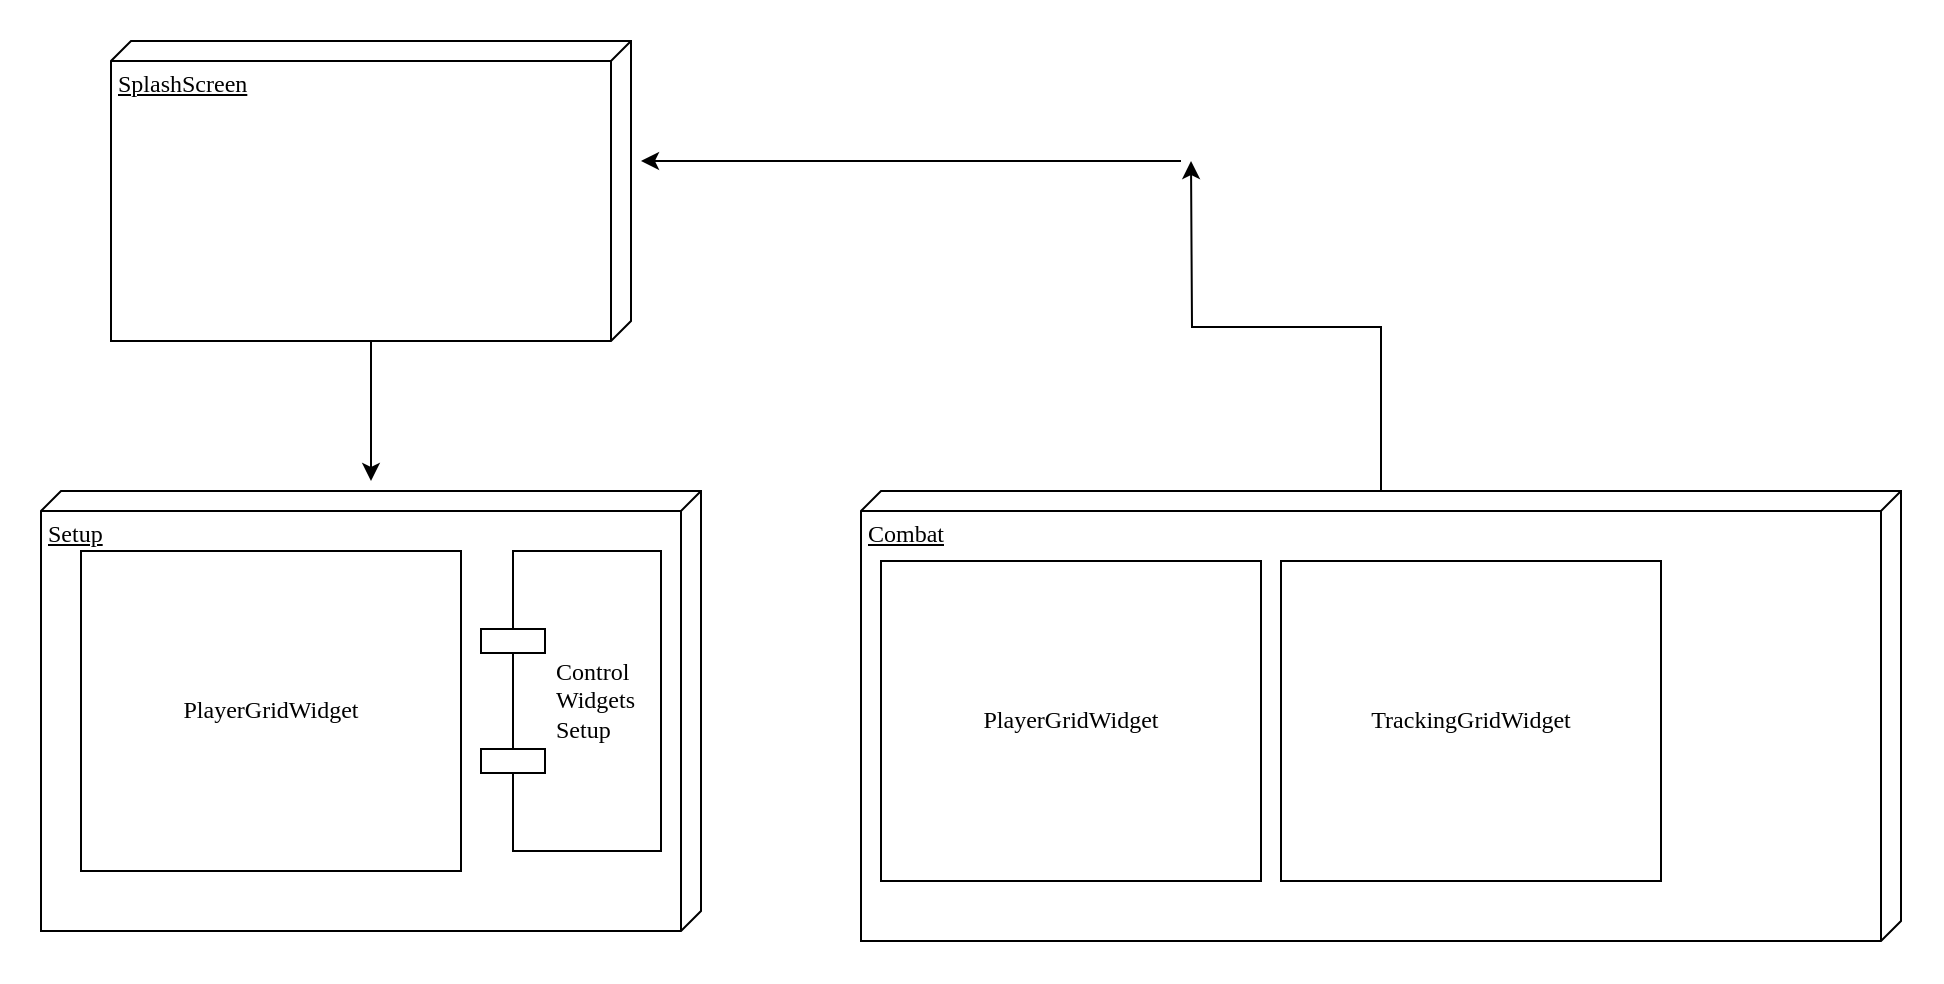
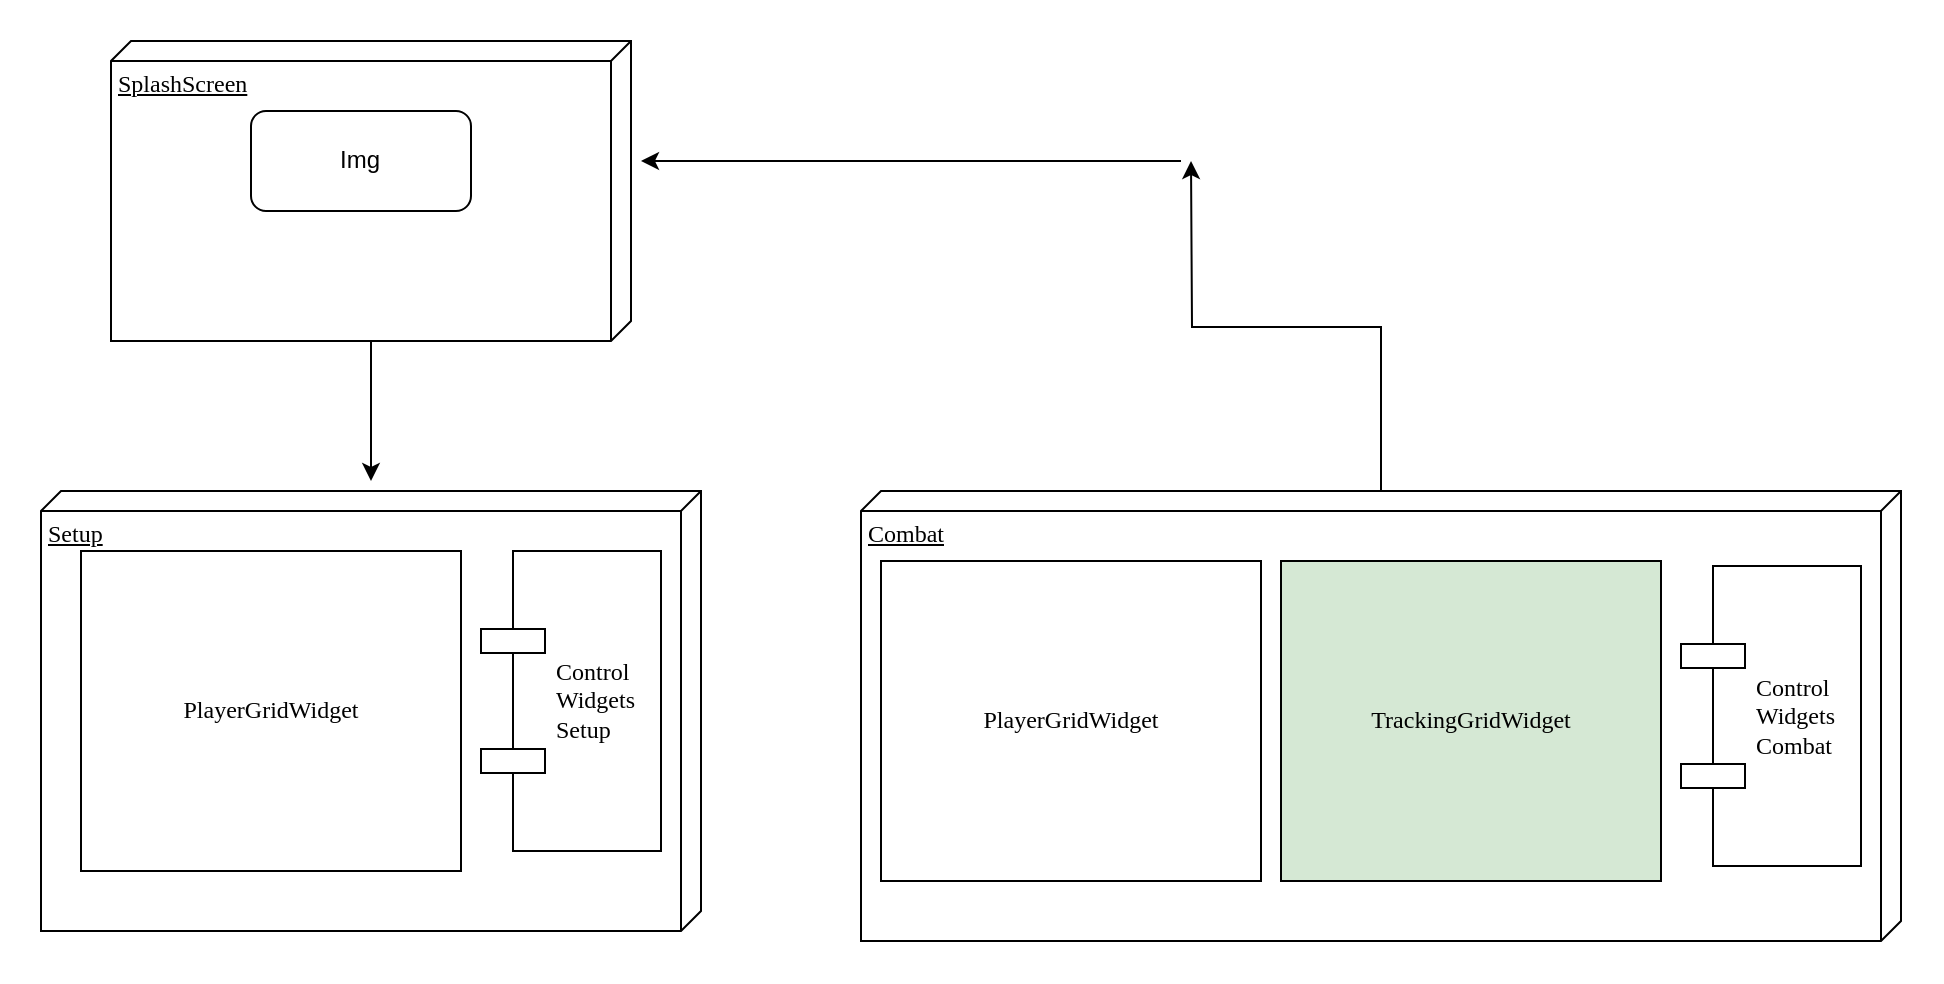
  <mxCell id="0" />
  <mxCell id="1" parent="0" />
  <mxCell id="2" value="Setup" style="verticalAlign=top;align=left;spacingTop=8;spacingLeft=2;spacingRight=12;shape=cube;size=10;direction=south;fontStyle=4;html=1;rounded=0;shadow=0;comic=0;labelBackgroundColor=none;strokeWidth=1;fontFamily=Verdana;fontSize=12" parent="1" vertex="1"><mxGeometry x="20" y="245" width="330" height="220" as="geometry" /></mxCell>
  <mxCell id="3" style="edgeStyle=orthogonalEdgeStyle;rounded=0;orthogonalLoop=1;jettySize=auto;html=1;" edge="1" parent="1" source="4"><mxGeometry relative="1" as="geometry"><mxPoint x="595" y="80" as="targetPoint" /></mxGeometry></mxCell>
  <mxCell id="4" value="Combat" style="verticalAlign=top;align=left;spacingTop=8;spacingLeft=2;spacingRight=12;shape=cube;size=10;direction=south;fontStyle=4;html=1;rounded=0;shadow=0;comic=0;labelBackgroundColor=none;strokeWidth=1;fontFamily=Verdana;fontSize=12" parent="1" vertex="1"><mxGeometry x="430" y="245" width="520" height="225" as="geometry" /></mxCell>
  <mxCell id="5" style="edgeStyle=orthogonalEdgeStyle;rounded=0;orthogonalLoop=1;jettySize=auto;html=1;" edge="1" parent="1" source="6"><mxGeometry relative="1" as="geometry"><mxPoint x="185" y="240" as="targetPoint" /></mxGeometry></mxCell>
  <mxCell id="6" value="SplashScreen" style="verticalAlign=top;align=left;spacingTop=8;spacingLeft=2;spacingRight=12;shape=cube;size=10;direction=south;fontStyle=4;html=1;rounded=0;shadow=0;comic=0;labelBackgroundColor=none;strokeWidth=1;fontFamily=Verdana;fontSize=12" parent="1" vertex="1"><mxGeometry x="55" y="20" width="260" height="150" as="geometry" /></mxCell>
  <mxCell id="7" value="PlayerGridWidget" style="html=1;rounded=0;shadow=0;comic=0;labelBackgroundColor=none;strokeWidth=1;fontFamily=Verdana;fontSize=12;align=center;" parent="1" vertex="1"><mxGeometry x="40" y="275" width="190" height="160" as="geometry" /></mxCell>
  <mxCell id="8" value="Control&amp;nbsp;&lt;br&gt;Widgets&lt;br&gt;Setup" style="shape=component;align=left;spacingLeft=36;rounded=0;shadow=0;comic=0;labelBackgroundColor=none;strokeWidth=1;fontFamily=Verdana;fontSize=12;html=1;" parent="1" vertex="1"><mxGeometry x="240" y="275" width="90" height="150" as="geometry" /></mxCell>
+ <mxCell id="9" value="Img" style="rounded=1;whiteSpace=wrap;html=1;" vertex="1" parent="1"><mxGeometry x="125" y="55" width="110" height="50" as="geometry" /></mxCell>
  <mxCell id="10" value="" style="endArrow=classic;html=1;" edge="1" parent="1"><mxGeometry width="50" height="50" relative="1" as="geometry"><mxPoint x="590" y="80" as="sourcePoint" /><mxPoint x="320" y="80" as="targetPoint" /><Array as="points"><mxPoint x="470" y="80" /></Array></mxGeometry></mxCell>
  <mxCell id="11" value="PlayerGridWidget" style="html=1;rounded=0;shadow=0;comic=0;labelBackgroundColor=none;strokeWidth=1;fontFamily=Verdana;fontSize=12;align=center;" vertex="1" parent="1"><mxGeometry x="440" y="280" width="190" height="160" as="geometry" /></mxCell>
- <mxCell id="12" value="TrackingGridWidget" style="html=1;rounded=0;shadow=0;comic=0;labelBackgroundColor=none;strokeWidth=1;fontFamily=Verdana;fontSize=12;align=center;" vertex="1" parent="1"><mxGeometry x="640" y="280" width="190" height="160" as="geometry" /></mxCell>
+ <mxCell id="12" value="TrackingGridWidget" style="html=1;rounded=0;shadow=0;comic=0;labelBackgroundColor=none;strokeWidth=1;fontFamily=Verdana;fontSize=12;align=center;fillColor=#d5e8d4;" vertex="1" parent="1"><mxGeometry x="640" y="280" width="190" height="160" as="geometry" /></mxCell>
+ <mxCell id="13" value="Control&amp;nbsp;&lt;br&gt;Widgets&lt;br&gt;Combat" style="shape=component;align=left;spacingLeft=36;rounded=0;shadow=0;comic=0;labelBackgroundColor=none;strokeWidth=1;fontFamily=Verdana;fontSize=12;html=1;" vertex="1" parent="1"><mxGeometry x="840" y="282.5" width="90" height="150" as="geometry" /></mxCell>
